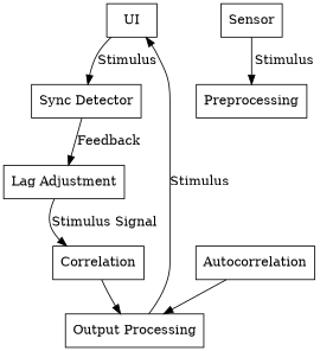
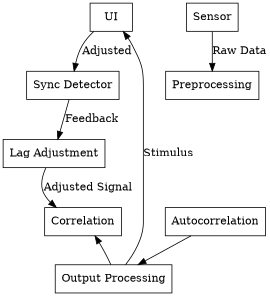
  digraph {
    node [shape=box]
    UI
    "Sync Detector"
    "Lag Adjustment"
    Correlation
    Autocorrelation
    "Output Processing"
    Sensor
    Preprocessing
-   UI -> "Sync Detector" [label=Stimulus]
+   UI -> "Sync Detector" [label=Adjusted]
    "Sync Detector" -> "Lag Adjustment" [label=Feedback]
-   "Lag Adjustment" -> Correlation [label="Stimulus Signal"]
-   Correlation -> "Output Processing"
+   "Lag Adjustment" -> Correlation [label="Adjusted Signal"]
+   "Output Processing" -> Correlation
    Autocorrelation -> "Output Processing"
    "Output Processing" -> UI [label=Stimulus]
-   Sensor -> Preprocessing [label=Stimulus]
+   Sensor -> Preprocessing [label="Raw Data"]
  }
